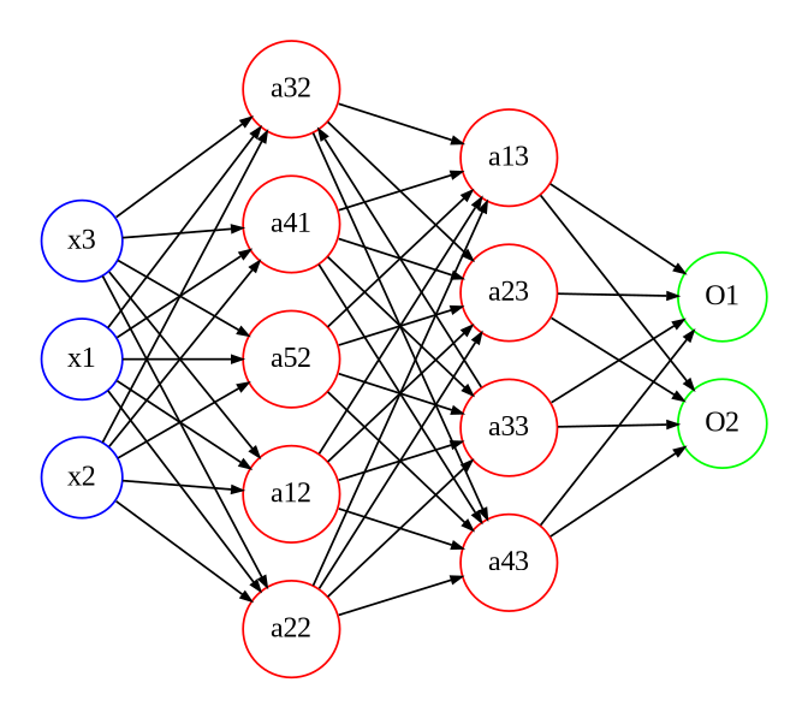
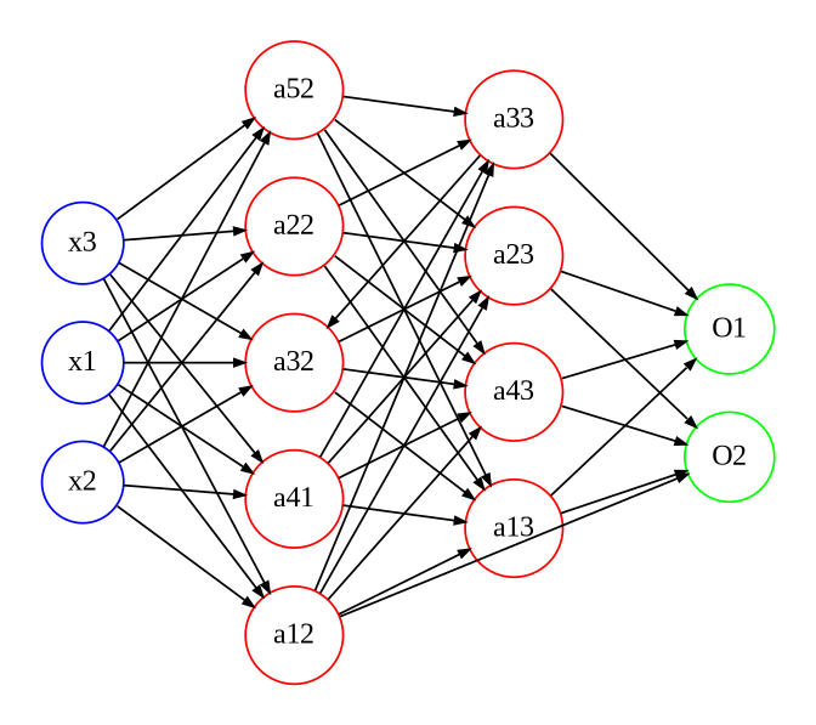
  digraph {
    fontname="Liberation Serif"
    nodesep=.25
    rankdir=LR
    ranksep=0.8
    splines=line
    node [color=red fontname="Liberation Serif" shape=circle style=solid]
    edge [arrowsize=0.5 fontname="Liberation Serif"]
    x1 [color=blue]
    x2 [color=blue]
    x3 [color=blue]
    a12
    a22
    a32
    n7 [label=a41]
    a52
    a13
    a23
    a33
    a43
    O1 [color=green]
    O2 [color=green]
    subgraph cluster_1 {
      color=white
      x1
      x2
      x3
    }
    subgraph cluster_2 {
      color=white
      a12
      a22
      a32
      n7
      a52
    }
    subgraph cluster_3 {
      color=white
      a13
      a23
      a33
      a43
    }
    subgraph cluster_4 {
      color=white
      O1
      O2
    }
    x1 -> a12
    x1 -> a22
    x1 -> a32
    x1 -> n7
    x1 -> a52
    x2 -> a12
    x2 -> a22
    x2 -> a32
    x2 -> n7
    x2 -> a52
    x3 -> a12
    x3 -> a22
    x3 -> a32
    x3 -> n7
    x3 -> a52
    a12 -> a13
    a12 -> a23
    a12 -> a33
    a12 -> a43
    a22 -> a13
    a22 -> a23
    a22 -> a33
    a22 -> a43
    a32 -> a13
    a32 -> a23
    a32 -> a43
    n7 -> a13
    n7 -> a23
    n7 -> a33
    n7 -> a43
    a52 -> a13
    a52 -> a23
    a52 -> a33
    a52 -> a43
    a13 -> O1
    a13 -> O2
    a23 -> O1
    a23 -> O2
    a33 -> a32
    a33 -> O1
-   a33 -> O2
+   a12 -> O2
    a43 -> O1
    a43 -> O2
  }
